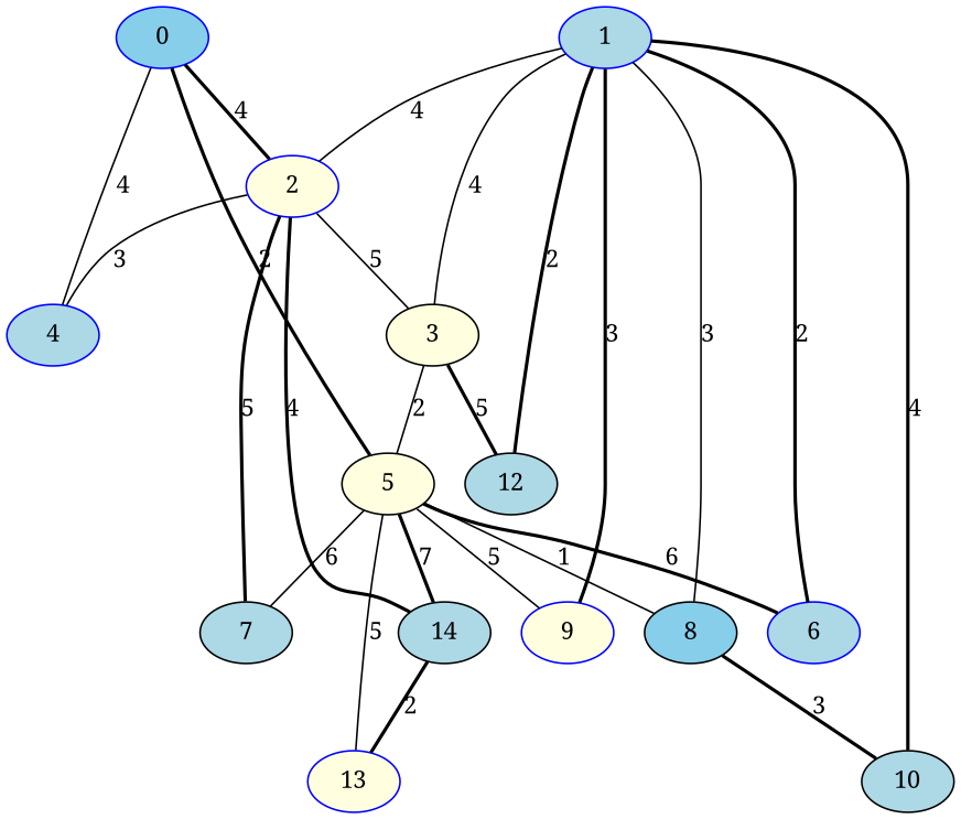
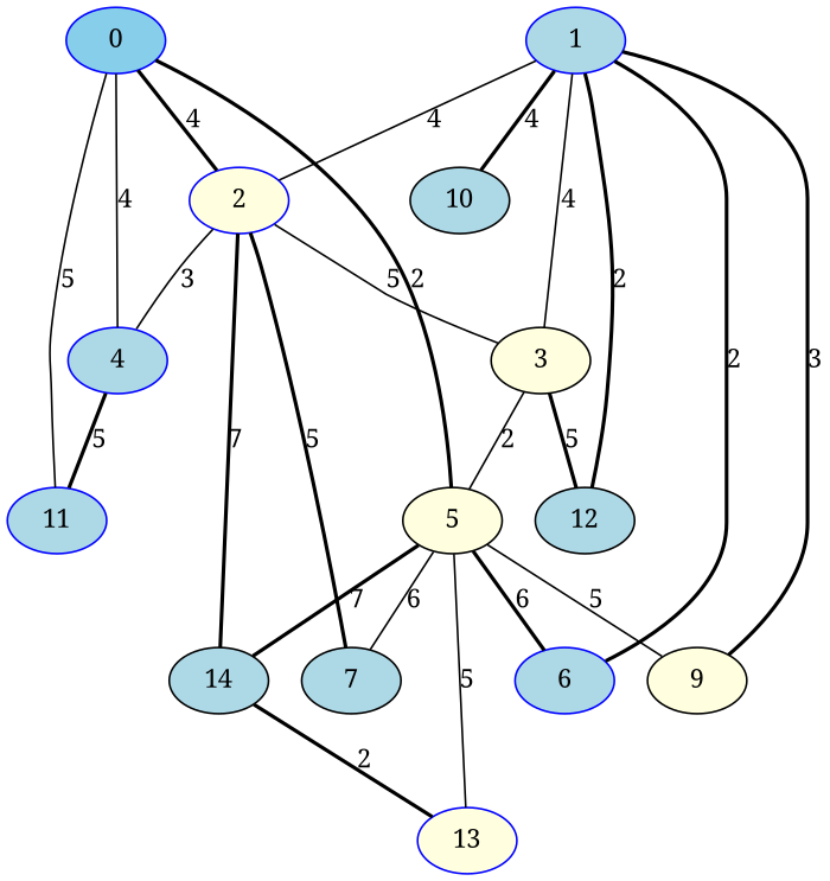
  graph {
    fontname="Noto Serif"
    node [color=blue fillcolor=lightblue fontname="Noto Serif" habit=1 style=filled x=5 y=5]
    edge [fontname="Noto Serif" style=bold weight=5]
    0 [fillcolor=skyblue x=4 y=3]
    2 [fillcolor=lightyellow habit=8 y=4]
    4 [habit=7 x=2 y=4]
    5 [color=black fillcolor=lightyellow habit=2 x=6]
+   11 [x=1 y=1]
    3 [color=black fillcolor=lightyellow habit=9 y=7]
    7 [base=2 color=black habit=5 x=6 y=1]
    14 [color=black habit=2 x=8 y=1]
    6 [habit=8 y=9]
-   8 [color=black fillcolor=skyblue habit=8 x=8]
-   9 [fillcolor=lightyellow habit=5 x=9]
+   9 [color=black fillcolor=lightyellow habit=5 x=9]
    13 [fillcolor=lightyellow habit=4 x=3 y=8]
    1 [habit=9 x=7 y=7]
    10 [color=black x=10 y=7]
    12 [base=1 color=black x=8 y=10]
    0 -- 2 [label=4 weight=4]
    0 -- 4 [label=4 style=solid weight=4]
    0 -- 5 [label=2 weight=2]
+   0 -- 11 [label=5 style=solid]
    2 -- 4 [label=3 style=solid weight=3]
    2 -- 3 [label=5 style=solid]
    2 -- 7 [label=5]
-   2 -- 14 [label=4 weight=7]
+   2 -- 14 [label=7 weight=7]
+   4 -- 11 [label=5]
    5 -- 7 [label=6 style=solid weight=6]
    5 -- 14 [label=7 weight=7]
    5 -- 6 [label=6 weight=6]
-   5 -- 8 [label=1 style=solid weight=1]
    5 -- 9 [label=5 style=solid]
    5 -- 13 [label=5 style=solid]
    3 -- 5 [label=2 style=solid weight=2]
    3 -- 12 [label=5]
    14 -- 13 [label=2 weight=2]
-   8 -- 10 [label=3 weight=3]
    1 -- 2 [label=4 style=solid weight=4]
    1 -- 3 [label=4 style=solid weight=4]
    1 -- 6 [label=2 weight=2]
-   1 -- 8 [label=3 style=solid weight=3]
    1 -- 9 [label=3 weight=3]
    1 -- 10 [label=4 weight=4]
    1 -- 12 [label=2 weight=2]
  }
